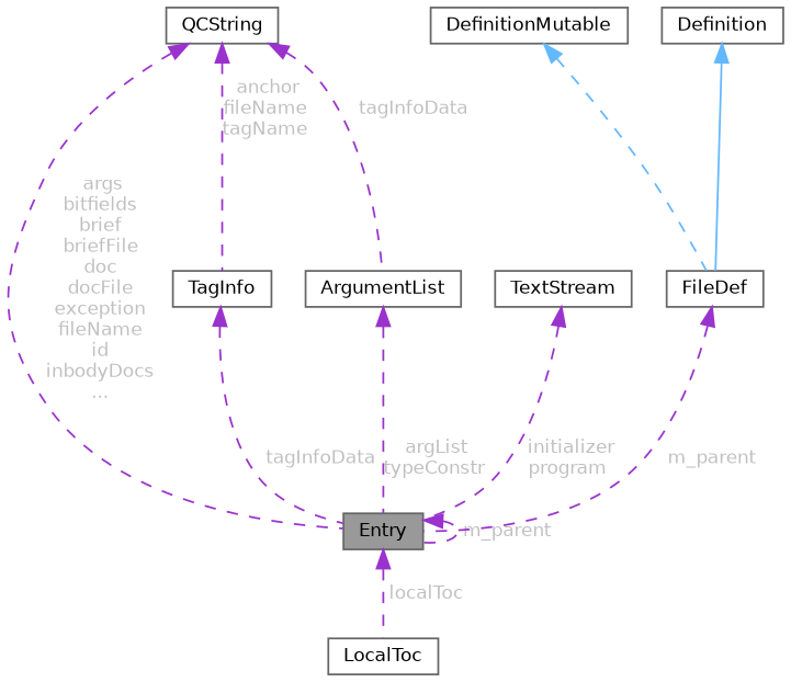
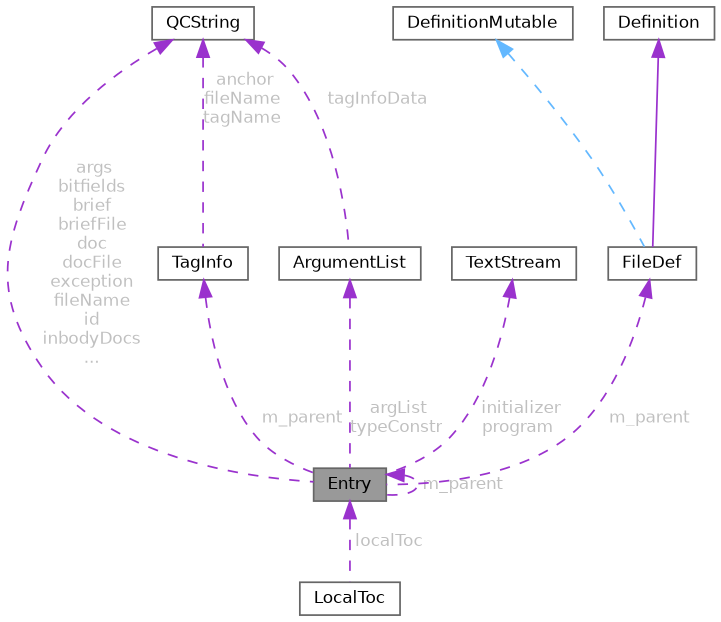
  digraph {
    node [color=gray40 fillcolor=white fontname=Helvetica fontsize=10 shape=box style=filled]
    edge [color=darkorchid3 dir=back fontcolor=grey fontname=Helvetica fontsize=10 labelfontname=Helvetica labelfontsize=10 style=dashed]
    n1 [fillcolor=grey60 fontcolor=black height=0.2 label=Entry width=0.4]
    n2 [height=0.2 label=LocalToc width=0.4]
    n3 [height=0.2 label=QCString width=0.4]
    n4 [height=0.2 label=TagInfo width=0.4]
    n5 [height=0.2 label=ArgumentList width=0.4]
    n6 [height=0.2 label=TextStream width=0.4]
    n7 [height=0.2 label=FileDef width=0.4]
    n8 [height=0.2 label=DefinitionMutable width=0.4]
    n9 [height=0.2 label=Definition width=0.4]
    n1 -> n1 [label=" m_parent"]
    n1 -> n2 [label=" localToc"]
    n3 -> n1 [label=" args\nbitfields\nbrief\nbriefFile\ndoc\ndocFile\nexception\nfileName\nid\ninbodyDocs\n..."]
    n3 -> n4 [label=" anchor\nfileName\ntagName"]
    n3 -> n5 [label=" tagInfoData"]
-   n4 -> n1 [label=" tagInfoData"]
+   n4 -> n1 [label=" m_parent"]
    n5 -> n1 [label=" argList\ntypeConstr"]
    n6 -> n1 [label=" initializer\nprogram"]
    n7 -> n1 [label=" m_parent"]
    n8 -> n7 [color=steelblue1 fontcolor=""]
-   n9 -> n7 [color=steelblue1 style=solid fontcolor=""]
+   n9 -> n7 [style=solid fontcolor=""]
  }
